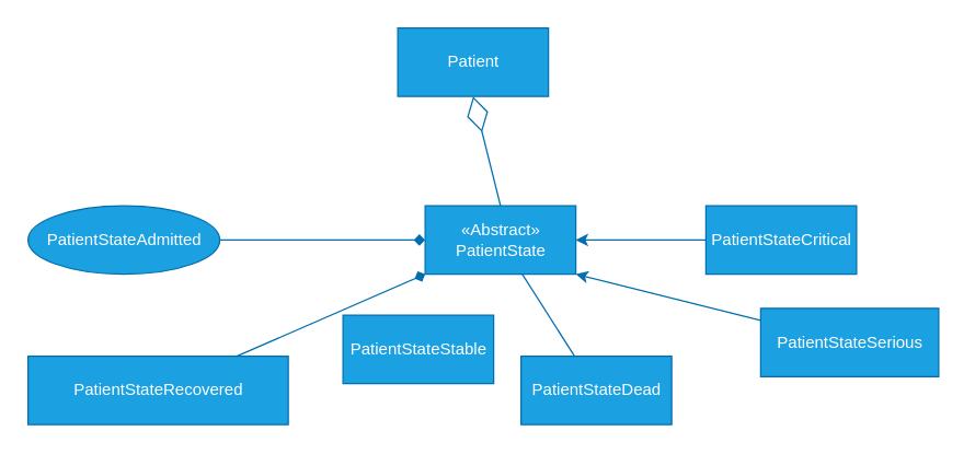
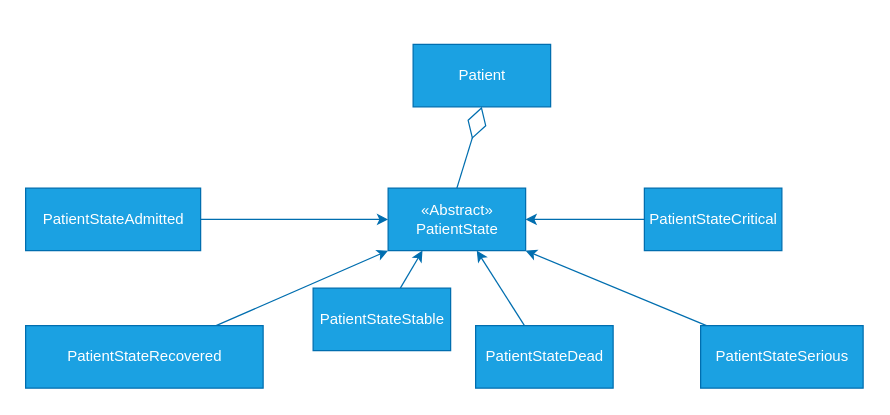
  <mxCell id="0" />
  <mxCell id="1" parent="0" />
- <mxCell id="2" value="Patient" style="html=1;fillColor=#1ba1e2;fontColor=#ffffff;strokeColor=#006EAF;" vertex="1" parent="1"><mxGeometry x="290" y="20" width="110" height="50" as="geometry" /></mxCell>
- <mxCell id="3" style="edgeStyle=none;html=1;entryX=0;entryY=0.5;entryDx=0;entryDy=0;fillColor=#1ba1e2;strokeColor=#006EAF;endArrow=diamond;" edge="1" parent="1" source="4" target="15"><mxGeometry relative="1" as="geometry" /></mxCell>
- <mxCell id="4" value="PatientStateAdmitted" style="ellipse;html=1;fillColor=#1ba1e2;fontColor=#ffffff;strokeColor=#006EAF;" vertex="1" parent="1"><mxGeometry x="20" y="150" width="140" height="50" as="geometry" /></mxCell>
+ <mxCell id="2" value="Patient" style="html=1;fillColor=#1ba1e2;fontColor=#ffffff;strokeColor=#006EAF;" vertex="1" parent="1"><mxGeometry x="330" y="35" width="110" height="50" as="geometry" /></mxCell>
+ <mxCell id="3" style="edgeStyle=none;html=1;entryX=0;entryY=0.5;entryDx=0;entryDy=0;fillColor=#1ba1e2;strokeColor=#006EAF;" edge="1" parent="1" source="4" target="15"><mxGeometry relative="1" as="geometry" /></mxCell>
+ <mxCell id="4" value="PatientStateAdmitted" style="html=1;fillColor=#1ba1e2;fontColor=#ffffff;strokeColor=#006EAF;" vertex="1" parent="1"><mxGeometry x="20" y="150" width="140" height="50" as="geometry" /></mxCell>
  <mxCell id="5" style="edgeStyle=none;html=1;entryX=1;entryY=0.5;entryDx=0;entryDy=0;fillColor=#1ba1e2;strokeColor=#006EAF;" edge="1" parent="1" source="6" target="15"><mxGeometry relative="1" as="geometry" /></mxCell>
  <mxCell id="6" value="PatientStateCritical" style="html=1;fillColor=#1ba1e2;fontColor=#ffffff;strokeColor=#006EAF;" vertex="1" parent="1"><mxGeometry x="515" y="150" width="110" height="50" as="geometry" /></mxCell>
- <mxCell id="7" style="edgeStyle=none;html=1;fillColor=#1ba1e2;strokeColor=#006EAF;endArrow=none;" edge="1" parent="1" source="8" target="15"><mxGeometry relative="1" as="geometry" /></mxCell>
+ <mxCell id="7" style="edgeStyle=none;html=1;fillColor=#1ba1e2;strokeColor=#006EAF;" edge="1" parent="1" source="8" target="15"><mxGeometry relative="1" as="geometry" /></mxCell>
  <mxCell id="8" value="PatientStateDead" style="html=1;fillColor=#1ba1e2;fontColor=#ffffff;strokeColor=#006EAF;" vertex="1" parent="1"><mxGeometry x="380" y="260" width="110" height="50" as="geometry" /></mxCell>
- <mxCell id="9" style="edgeStyle=none;html=1;entryX=0;entryY=1;entryDx=0;entryDy=0;fillColor=#1ba1e2;strokeColor=#006EAF;endArrow=diamond;" edge="1" parent="1" source="10" target="15"><mxGeometry relative="1" as="geometry" /></mxCell>
+ <mxCell id="9" style="edgeStyle=none;html=1;entryX=0;entryY=1;entryDx=0;entryDy=0;fillColor=#1ba1e2;strokeColor=#006EAF;" edge="1" parent="1" source="10" target="15"><mxGeometry relative="1" as="geometry" /></mxCell>
  <mxCell id="10" value="PatientStateRecovered" style="html=1;fillColor=#1ba1e2;fontColor=#ffffff;strokeColor=#006EAF;" vertex="1" parent="1"><mxGeometry x="20" y="260" width="190" height="50" as="geometry" /></mxCell>
+ <mxCell id="11" style="edgeStyle=none;html=1;entryX=0.25;entryY=1;entryDx=0;entryDy=0;fillColor=#1ba1e2;strokeColor=#006EAF;" edge="1" parent="1" source="12" target="15"><mxGeometry relative="1" as="geometry" /></mxCell>
  <mxCell id="12" value="PatientStateStable" style="html=1;fillColor=#1ba1e2;fontColor=#ffffff;strokeColor=#006EAF;" vertex="1" parent="1"><mxGeometry x="250" y="230" width="110" height="50" as="geometry" /></mxCell>
  <mxCell id="13" style="edgeStyle=none;html=1;entryX=1;entryY=1;entryDx=0;entryDy=0;fillColor=#1ba1e2;strokeColor=#006EAF;" edge="1" parent="1" source="14" target="15"><mxGeometry relative="1" as="geometry" /></mxCell>
- <mxCell id="14" value="PatientStateSerious" style="html=1;fillColor=#1ba1e2;fontColor=#ffffff;strokeColor=#006EAF;" vertex="1" parent="1"><mxGeometry x="555" y="225" width="130" height="50" as="geometry" /></mxCell>
+ <mxCell id="14" value="PatientStateSerious" style="html=1;fillColor=#1ba1e2;fontColor=#ffffff;strokeColor=#006EAF;" vertex="1" parent="1"><mxGeometry x="560" y="260" width="130" height="50" as="geometry" /></mxCell>
  <mxCell id="15" value="«Abstract»&lt;br&gt;PatientState" style="html=1;fillColor=#1ba1e2;fontColor=#ffffff;strokeColor=#006EAF;" vertex="1" parent="1"><mxGeometry x="310" y="150" width="110" height="50" as="geometry" /></mxCell>
  <mxCell id="16" value="" style="endArrow=diamondThin;endFill=0;endSize=24;html=1;entryX=0.5;entryY=1;entryDx=0;entryDy=0;exitX=0.5;exitY=0;exitDx=0;exitDy=0;fillColor=#1ba1e2;strokeColor=#006EAF;" edge="1" parent="1" source="15" target="2"><mxGeometry width="160" relative="1" as="geometry"><mxPoint x="370" y="210" as="sourcePoint" /><mxPoint x="530" y="210" as="targetPoint" /></mxGeometry></mxCell>
